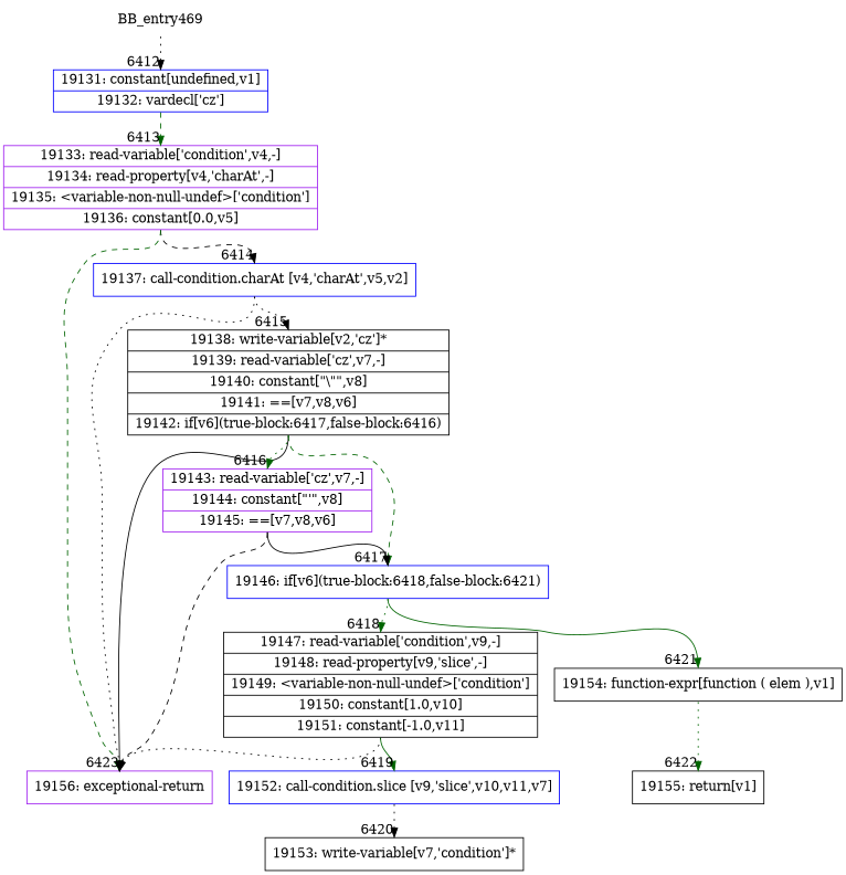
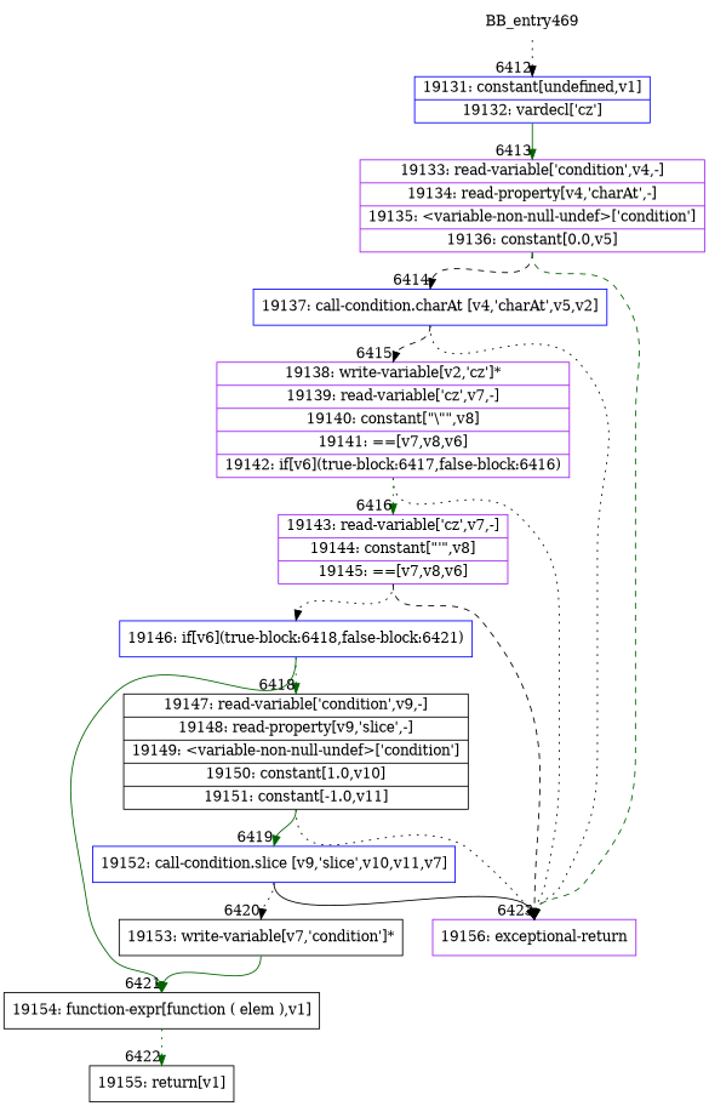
  digraph {
    rankdir=TD
    node [color=purple shape=record]
    edge [color=black headport=n style=dotted tailport=s]
    n1 [label=BB_entry469 shape=none]
    n2 [color=blue label="{19131: constant[undefined,v1]|19132: vardecl['cz']}"]
    n3 [label="{19133: read-variable['condition',v4,-]|19134: read-property[v4,'charAt',-]|19135: \<variable-non-null-undef\>['condition']|19136: constant[0.0,v5]}"]
    n4 [color=blue label="{19137: call-condition.charAt [v4,'charAt',v5,v2]}"]
    n5 [label="{19156: exceptional-return}"]
-   n6 [color=black label="{19138: write-variable[v2,'cz']*|19139: read-variable['cz',v7,-]|19140: constant[\"\\\"\",v8]|19141: ==[v7,v8,v6]|19142: if[v6](true-block:6417,false-block:6416)}"]
+   n6 [label="{19138: write-variable[v2,'cz']*|19139: read-variable['cz',v7,-]|19140: constant[\"\\\"\",v8]|19141: ==[v7,v8,v6]|19142: if[v6](true-block:6417,false-block:6416)}"]
    n7 [color=blue label="{19146: if[v6](true-block:6418,false-block:6421)}"]
    n8 [label="{19143: read-variable['cz',v7,-]|19144: constant[\"'\",v8]|19145: ==[v7,v8,v6]}"]
    n9 [color=black label="{19147: read-variable['condition',v9,-]|19148: read-property[v9,'slice',-]|19149: \<variable-non-null-undef\>['condition']|19150: constant[1.0,v10]|19151: constant[-1.0,v11]}"]
    n10 [color=black label="{19154: function-expr[function ( elem ),v1]}"]
    n11 [color=blue label="{19152: call-condition.slice [v9,'slice',v10,v11,v7]}"]
    n12 [color=black label="{19155: return[v1]}"]
    n13 [color=black label="{19153: write-variable[v7,'condition']*}"]
    n1 -> n2 [headlabel="    6412"]
-   n2 -> n3 [color=darkgreen headlabel="      6413" style=dashed]
+   n2 -> n3 [color=darkgreen headlabel="      6413" style=solid]
    n3 -> n4 [headlabel="      6414" style=dashed]
    n3 -> n5 [color=darkgreen headlabel="      6423" style=dashed]
    n4 -> n5
-   n4 -> n6 [headlabel="      6415"]
-   n6 -> n5 [style=solid]
-   n6 -> n7 [color=darkgreen headlabel="      6417" style=dashed]
+   n4 -> n6 [headlabel="      6415" style=dashed]
+   n6 -> n5
    n6 -> n8 [color=darkgreen headlabel="      6416"]
    n7 -> n9 [color=darkgreen headlabel="      6418"]
    n7 -> n10 [color=darkgreen headlabel="      6421" style=solid]
    n8 -> n5 [style=dashed]
-   n8 -> n7 [style=solid]
+   n8 -> n7
    n9 -> n5
    n9 -> n11 [color=darkgreen headlabel="      6419" style=solid]
    n10 -> n12 [color=darkgreen headlabel="      6422"]
+   n11 -> n5 [style=solid]
    n11 -> n13 [headlabel="      6420"]
+   n13 -> n10 [color=darkgreen style=solid]
  }
